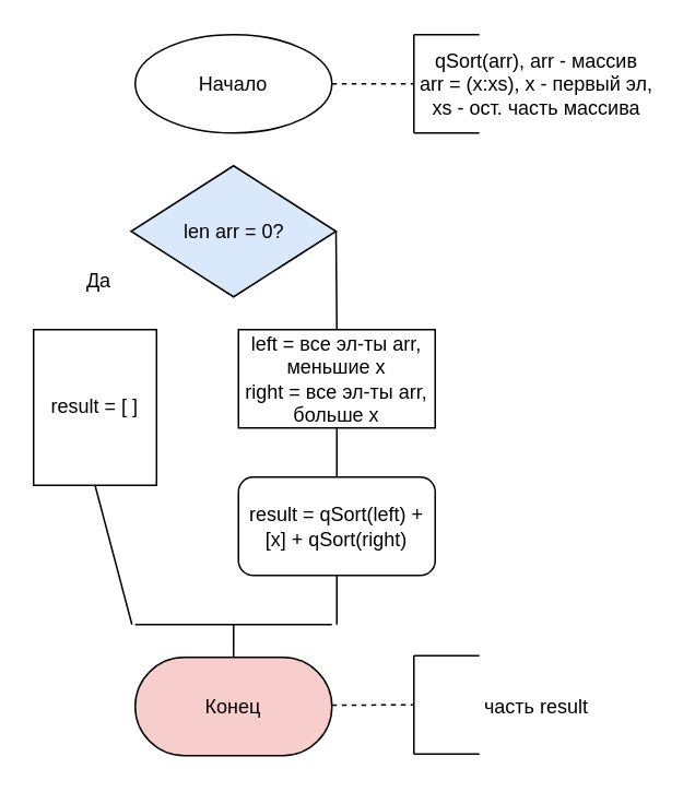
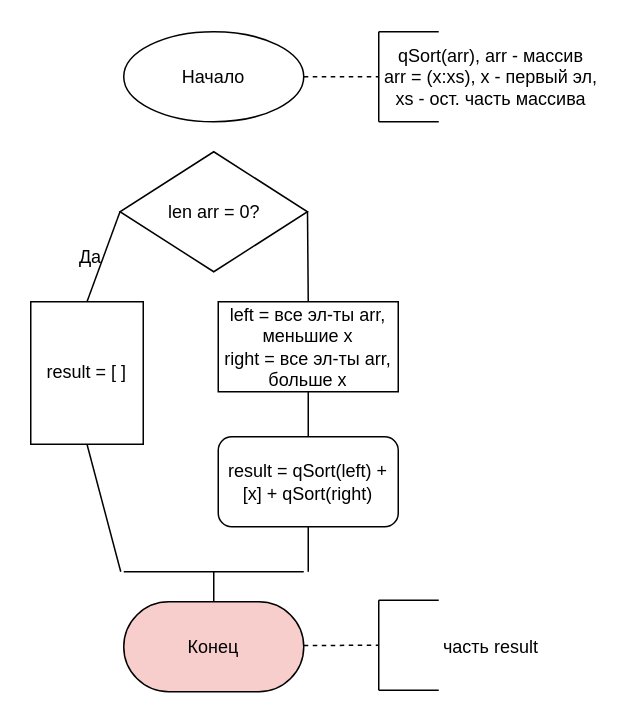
  <mxCell id="0" />
  <mxCell id="1" parent="0" />
  <mxCell id="2" value="Начало" style="ellipse;whiteSpace=wrap;html=1;arcSize=50;" vertex="1" parent="1"><mxGeometry x="82" y="20.5" width="120" height="60" as="geometry" /></mxCell>
  <mxCell id="3" value="" style="endArrow=none;dashed=1;html=1;exitX=1;exitY=0.5;exitDx=0;exitDy=0;" edge="1" parent="1" source="2"><mxGeometry width="50" height="50" relative="1" as="geometry"><mxPoint x="242" y="90.5" as="sourcePoint" /><mxPoint x="252" y="50.5" as="targetPoint" /></mxGeometry></mxCell>
  <mxCell id="4" value="" style="endArrow=none;html=1;" edge="1" parent="1"><mxGeometry width="50" height="50" relative="1" as="geometry"><mxPoint x="252" y="80.5" as="sourcePoint" /><mxPoint x="252" y="20.5" as="targetPoint" /></mxGeometry></mxCell>
  <mxCell id="5" value="" style="endArrow=none;html=1;" edge="1" parent="1"><mxGeometry width="50" height="50" relative="1" as="geometry"><mxPoint x="252" y="80.5" as="sourcePoint" /><mxPoint x="292" y="80.5" as="targetPoint" /></mxGeometry></mxCell>
  <mxCell id="6" value="" style="endArrow=none;html=1;" edge="1" parent="1"><mxGeometry width="50" height="50" relative="1" as="geometry"><mxPoint x="252" y="20.5" as="sourcePoint" /><mxPoint x="292" y="20.5" as="targetPoint" /></mxGeometry></mxCell>
  <mxCell id="7" value="qSort(arr), arr - массив&lt;br&gt;arr = (x:xs), x - первый эл,&lt;br&gt;xs - ост. часть массива&lt;br&gt;" style="text;html=1;strokeColor=none;fillColor=none;align=center;verticalAlign=middle;whiteSpace=wrap;rounded=0;" vertex="1" parent="1"><mxGeometry x="252" y="20.5" width="150" height="60" as="geometry" /></mxCell>
- <mxCell id="8" value="len arr = 0?" style="rhombus;whiteSpace=wrap;html=1;fillColor=#dae8fc;" vertex="1" parent="1"><mxGeometry x="79.5" y="100.5" width="125" height="80" as="geometry" /></mxCell>
+ <mxCell id="8" value="len arr = 0?" style="rhombus;whiteSpace=wrap;html=1;" vertex="1" parent="1"><mxGeometry x="79.5" y="100.5" width="125" height="80" as="geometry" /></mxCell>
  <mxCell id="9" value="result = [ ]" style="rounded=0;whiteSpace=wrap;html=1;" vertex="1" parent="1"><mxGeometry x="20" y="200.5" width="75" height="95" as="geometry" /></mxCell>
+ <mxCell id="10" value="" style="endArrow=none;html=1;entryX=0;entryY=0.5;entryDx=0;entryDy=0;exitX=0.5;exitY=0;exitDx=0;exitDy=0;" edge="1" parent="1" source="9" target="8"><mxGeometry width="50" height="50" relative="1" as="geometry"><mxPoint x="2" y="190.5" as="sourcePoint" /><mxPoint x="52" y="140.5" as="targetPoint" /></mxGeometry></mxCell>
  <mxCell id="11" value="left = все эл-ты arr, меньшие x&lt;br&gt;right = все эл-ты arr, больше x&lt;br&gt;" style="rounded=0;whiteSpace=wrap;html=1;" vertex="1" parent="1"><mxGeometry x="145" y="200.5" width="120" height="60" as="geometry" /></mxCell>
  <mxCell id="12" value="" style="endArrow=none;html=1;entryX=1;entryY=0.5;entryDx=0;entryDy=0;exitX=0.5;exitY=0;exitDx=0;exitDy=0;" edge="1" parent="1" source="11" target="8"><mxGeometry width="50" height="50" relative="1" as="geometry"><mxPoint x="252" y="210.5" as="sourcePoint" /><mxPoint x="302" y="160.5" as="targetPoint" /></mxGeometry></mxCell>
  <mxCell id="13" value="" style="endArrow=none;html=1;entryX=0.5;entryY=1;entryDx=0;entryDy=0;exitX=0.5;exitY=0;exitDx=0;exitDy=0;" edge="1" parent="1" source="14" target="11"><mxGeometry width="50" height="50" relative="1" as="geometry"><mxPoint x="205" y="300.5" as="sourcePoint" /><mxPoint x="242" y="290.5" as="targetPoint" /></mxGeometry></mxCell>
  <mxCell id="14" value="result = qSort(left) + [x] + qSort(right)" style="whiteSpace=wrap;html=1;rounded=1;" vertex="1" parent="1"><mxGeometry x="145" y="290.5" width="120" height="60" as="geometry" /></mxCell>
  <mxCell id="15" value="" style="endArrow=none;html=1;entryX=0.5;entryY=1;entryDx=0;entryDy=0;" edge="1" parent="1" target="9"><mxGeometry width="50" height="50" relative="1" as="geometry"><mxPoint x="80" y="380.5" as="sourcePoint" /><mxPoint x="102" y="310.5" as="targetPoint" /></mxGeometry></mxCell>
  <mxCell id="16" value="" style="endArrow=none;html=1;entryX=0.5;entryY=1;entryDx=0;entryDy=0;" edge="1" parent="1" target="14"><mxGeometry width="50" height="50" relative="1" as="geometry"><mxPoint x="205" y="380.5" as="sourcePoint" /><mxPoint x="272" y="400.5" as="targetPoint" /></mxGeometry></mxCell>
  <mxCell id="17" value="" style="endArrow=none;html=1;" edge="1" parent="1"><mxGeometry width="50" height="50" relative="1" as="geometry"><mxPoint x="82" y="380.5" as="sourcePoint" /><mxPoint x="202" y="380.5" as="targetPoint" /></mxGeometry></mxCell>
  <mxCell id="18" value="" style="endArrow=none;html=1;exitX=0.5;exitY=0;exitDx=0;exitDy=0;" edge="1" parent="1" source="19"><mxGeometry width="50" height="50" relative="1" as="geometry"><mxPoint x="142" y="410.5" as="sourcePoint" /><mxPoint x="142" y="380.5" as="targetPoint" /></mxGeometry></mxCell>
  <mxCell id="19" value="Конец" style="rounded=1;whiteSpace=wrap;html=1;arcSize=50;fillColor=#f8cecc;" vertex="1" parent="1"><mxGeometry x="82" y="400.5" width="120" height="60" as="geometry" /></mxCell>
  <mxCell id="20" value="" style="endArrow=none;dashed=1;html=1;exitX=1;exitY=0.5;exitDx=0;exitDy=0;" edge="1" parent="1"><mxGeometry width="50" height="50" relative="1" as="geometry"><mxPoint x="202" y="429.667" as="sourcePoint" /><mxPoint x="252" y="429.5" as="targetPoint" /></mxGeometry></mxCell>
  <mxCell id="21" value="" style="endArrow=none;html=1;" edge="1" parent="1"><mxGeometry width="50" height="50" relative="1" as="geometry"><mxPoint x="252" y="459.5" as="sourcePoint" /><mxPoint x="252" y="399.5" as="targetPoint" /></mxGeometry></mxCell>
  <mxCell id="22" value="" style="endArrow=none;html=1;" edge="1" parent="1"><mxGeometry width="50" height="50" relative="1" as="geometry"><mxPoint x="252" y="459.5" as="sourcePoint" /><mxPoint x="292" y="459.5" as="targetPoint" /></mxGeometry></mxCell>
  <mxCell id="23" value="" style="endArrow=none;html=1;" edge="1" parent="1"><mxGeometry width="50" height="50" relative="1" as="geometry"><mxPoint x="252" y="399.5" as="sourcePoint" /><mxPoint x="292" y="399.5" as="targetPoint" /></mxGeometry></mxCell>
  <mxCell id="24" value="часть result" style="text;html=1;strokeColor=none;fillColor=none;align=center;verticalAlign=middle;whiteSpace=wrap;rounded=0;" vertex="1" parent="1"><mxGeometry x="252" y="400.5" width="150" height="60" as="geometry" /></mxCell>
  <mxCell id="25" value="Да" style="text;html=1;strokeColor=none;fillColor=none;align=center;verticalAlign=middle;whiteSpace=wrap;rounded=0;" vertex="1" parent="1"><mxGeometry x="40" y="161" width="40" height="20" as="geometry" /></mxCell>
